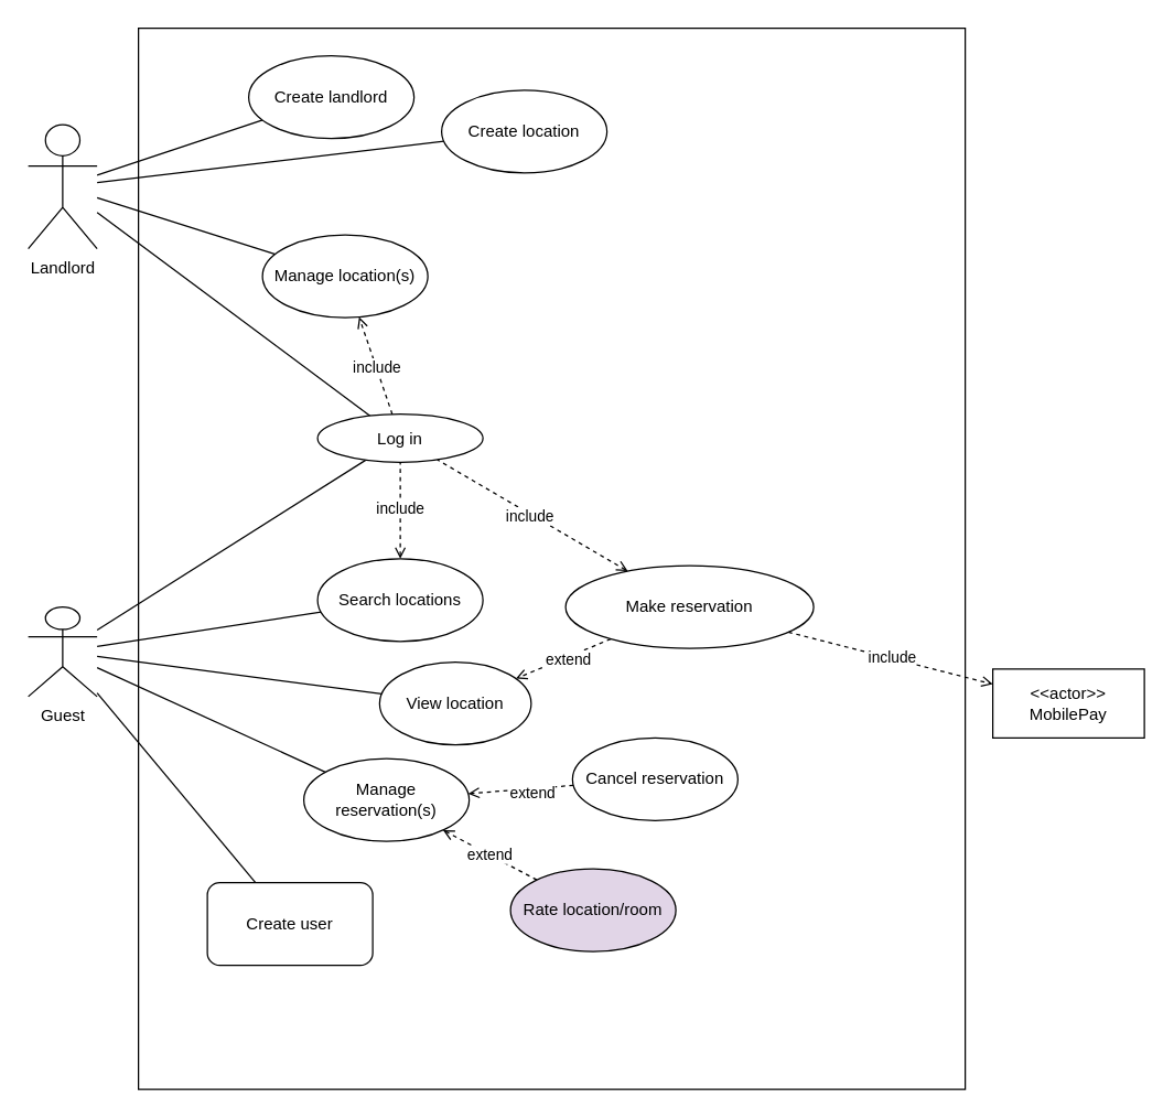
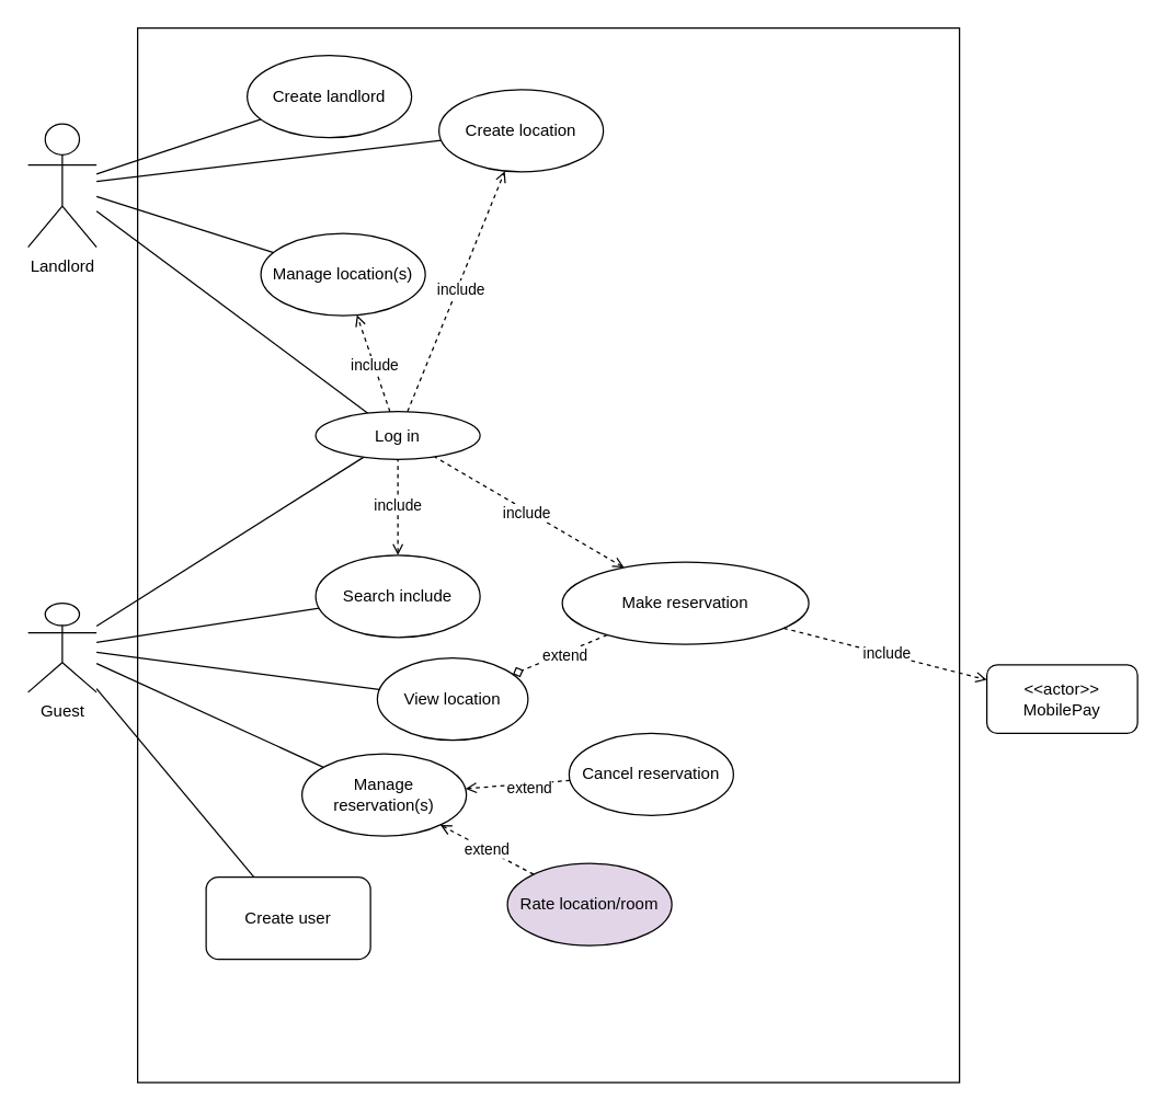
  <mxCell id="0" />
  <mxCell id="1" parent="0" />
  <mxCell id="2" value="" style="rounded=0;whiteSpace=wrap;html=1;" parent="1" vertex="1"><mxGeometry x="100" y="20" width="600" height="770" as="geometry" /></mxCell>
  <mxCell id="3" style="rounded=0;orthogonalLoop=1;jettySize=auto;html=1;endArrow=none;endFill=0;" parent="1" source="8" target="16" edge="1"><mxGeometry relative="1" as="geometry" /></mxCell>
  <mxCell id="4" style="rounded=0;orthogonalLoop=1;jettySize=auto;html=1;endArrow=none;endFill=0;" parent="1" source="8" target="27" edge="1"><mxGeometry relative="1" as="geometry" /></mxCell>
  <mxCell id="5" style="rounded=0;orthogonalLoop=1;jettySize=auto;html=1;endArrow=none;endFill=0;" parent="1" source="8" target="24" edge="1"><mxGeometry relative="1" as="geometry" /></mxCell>
  <mxCell id="6" style="rounded=0;orthogonalLoop=1;jettySize=auto;html=1;endArrow=none;endFill=0;" parent="1" source="8" target="25" edge="1"><mxGeometry relative="1" as="geometry" /></mxCell>
  <mxCell id="7" style="rounded=0;orthogonalLoop=1;jettySize=auto;html=1;endArrow=none;endFill=0;" parent="1" source="8" target="30" edge="1"><mxGeometry relative="1" as="geometry" /></mxCell>
  <mxCell id="8" value="Guest" style="shape=umlActor;verticalLabelPosition=bottom;verticalAlign=top;html=1;outlineConnect=0;" parent="1" vertex="1"><mxGeometry x="20" y="440" width="50" height="65" as="geometry" /></mxCell>
  <mxCell id="9" style="rounded=0;orthogonalLoop=1;jettySize=auto;html=1;endArrow=none;endFill=0;" parent="1" source="13" target="26" edge="1"><mxGeometry relative="1" as="geometry" /></mxCell>
  <mxCell id="10" style="rounded=0;orthogonalLoop=1;jettySize=auto;html=1;endArrow=none;endFill=0;" parent="1" source="13" target="28" edge="1"><mxGeometry relative="1" as="geometry" /></mxCell>
  <mxCell id="11" style="rounded=0;orthogonalLoop=1;jettySize=auto;html=1;endArrow=none;endFill=0;" parent="1" source="13" target="29" edge="1"><mxGeometry relative="1" as="geometry" /></mxCell>
  <mxCell id="12" style="rounded=0;orthogonalLoop=1;jettySize=auto;html=1;endArrow=none;endFill=0;" parent="1" source="13" target="24" edge="1"><mxGeometry relative="1" as="geometry" /></mxCell>
  <mxCell id="13" value="Landlord" style="shape=umlActor;verticalLabelPosition=bottom;verticalAlign=top;html=1;outlineConnect=0;" parent="1" vertex="1"><mxGeometry x="20" y="90" width="50" height="90" as="geometry" /></mxCell>
  <mxCell id="14" style="rounded=0;orthogonalLoop=1;jettySize=auto;html=1;startArrow=open;startFill=0;endArrow=none;endFill=0;dashed=1;" parent="1" source="16" target="24" edge="1"><mxGeometry relative="1" as="geometry" /></mxCell>
  <mxCell id="15" value="include" style="edgeLabel;html=1;align=center;verticalAlign=middle;resizable=0;points=[];" parent="14" vertex="1" connectable="0"><mxGeometry x="0.071" y="1" relative="1" as="geometry"><mxPoint as="offset" /></mxGeometry></mxCell>
- <mxCell id="16" value="Search locations" style="ellipse;whiteSpace=wrap;html=1;" parent="1" vertex="1"><mxGeometry x="230" y="405" width="120" height="60" as="geometry" /></mxCell>
+ <mxCell id="16" value="Search include" style="ellipse;whiteSpace=wrap;html=1;" parent="1" vertex="1"><mxGeometry x="230" y="405" width="120" height="60" as="geometry" /></mxCell>
  <mxCell id="17" style="rounded=0;orthogonalLoop=1;jettySize=auto;html=1;dashed=1;endArrow=open;endFill=0;" parent="1" source="19" target="25" edge="1"><mxGeometry relative="1" as="geometry" /></mxCell>
  <mxCell id="18" value="extend" style="edgeLabel;html=1;align=center;verticalAlign=middle;resizable=0;points=[];" parent="17" vertex="1" connectable="0"><mxGeometry x="0.174" y="2" relative="1" as="geometry"><mxPoint x="15" as="offset" /></mxGeometry></mxCell>
  <mxCell id="19" value="Cancel reservation" style="ellipse;whiteSpace=wrap;html=1;" parent="1" vertex="1"><mxGeometry x="415" y="535" width="120" height="60" as="geometry" /></mxCell>
+ <mxCell id="20" style="rounded=0;orthogonalLoop=1;jettySize=auto;html=1;dashed=1;endArrow=open;endFill=0;" parent="1" source="24" target="26" edge="1"><mxGeometry relative="1" as="geometry" /></mxCell>
+ <mxCell id="21" value="include" style="edgeLabel;html=1;align=center;verticalAlign=middle;resizable=0;points=[];" parent="20" vertex="1" connectable="0"><mxGeometry x="0.022" y="-2" relative="1" as="geometry"><mxPoint as="offset" /></mxGeometry></mxCell>
  <mxCell id="22" style="rounded=0;orthogonalLoop=1;jettySize=auto;html=1;dashed=1;endArrow=open;endFill=0;" parent="1" source="24" target="28" edge="1"><mxGeometry relative="1" as="geometry"><Array as="points" /></mxGeometry></mxCell>
  <mxCell id="23" value="include" style="edgeLabel;html=1;align=center;verticalAlign=middle;resizable=0;points=[];" parent="22" vertex="1" connectable="0"><mxGeometry x="0.027" y="3" relative="1" as="geometry"><mxPoint x="3" as="offset" /></mxGeometry></mxCell>
  <mxCell id="24" value="Log in" style="ellipse;whiteSpace=wrap;html=1;" parent="1" vertex="1"><mxGeometry x="230" y="300" width="120" height="35" as="geometry" /></mxCell>
  <mxCell id="25" value="Manage &lt;br&gt;reservation(s)" style="ellipse;whiteSpace=wrap;html=1;" parent="1" vertex="1"><mxGeometry x="220" y="550" width="120" height="60" as="geometry" /></mxCell>
  <mxCell id="26" value="Create location" style="ellipse;whiteSpace=wrap;html=1;" parent="1" vertex="1"><mxGeometry x="320" y="65" width="120" height="60" as="geometry" /></mxCell>
  <mxCell id="27" value="View location" style="ellipse;whiteSpace=wrap;html=1;" parent="1" vertex="1"><mxGeometry x="275" y="480" width="110" height="60" as="geometry" /></mxCell>
  <mxCell id="28" value="Manage location(s)" style="ellipse;whiteSpace=wrap;html=1;" parent="1" vertex="1"><mxGeometry x="190" y="170" width="120" height="60" as="geometry" /></mxCell>
  <mxCell id="29" value="Create landlord" style="ellipse;whiteSpace=wrap;html=1;" parent="1" vertex="1"><mxGeometry x="180" y="40" width="120" height="60" as="geometry" /></mxCell>
  <mxCell id="30" value="Create user" style="whiteSpace=wrap;html=1;rounded=1;" parent="1" vertex="1"><mxGeometry x="150" y="640" width="120" height="60" as="geometry" /></mxCell>
- <mxCell id="31" style="rounded=0;orthogonalLoop=1;jettySize=auto;html=1;dashed=1;endArrow=open;endFill=0;" parent="1" source="37" target="27" edge="1"><mxGeometry relative="1" as="geometry" /></mxCell>
+ <mxCell id="31" style="rounded=0;orthogonalLoop=1;jettySize=auto;html=1;dashed=1;endArrow=diamond;endFill=0;" parent="1" source="37" target="27" edge="1"><mxGeometry relative="1" as="geometry" /></mxCell>
  <mxCell id="32" value="extend" style="edgeLabel;html=1;align=center;verticalAlign=middle;resizable=0;points=[];" parent="31" vertex="1" connectable="0"><mxGeometry x="-0.021" relative="1" as="geometry"><mxPoint x="3" as="offset" /></mxGeometry></mxCell>
  <mxCell id="33" style="rounded=0;orthogonalLoop=1;jettySize=auto;html=1;endArrow=none;endFill=0;dashed=1;startArrow=open;startFill=0;" parent="1" source="37" target="24" edge="1"><mxGeometry relative="1" as="geometry" /></mxCell>
  <mxCell id="34" value="include" style="edgeLabel;html=1;align=center;verticalAlign=middle;resizable=0;points=[];" parent="33" vertex="1" connectable="0"><mxGeometry x="0.029" y="1" relative="1" as="geometry"><mxPoint as="offset" /></mxGeometry></mxCell>
  <mxCell id="35" style="rounded=0;orthogonalLoop=1;jettySize=auto;html=1;dashed=1;endArrow=open;endFill=0;" parent="1" source="37" target="38" edge="1"><mxGeometry relative="1" as="geometry"><mxPoint x="408.73" y="-0.319" as="targetPoint" /></mxGeometry></mxCell>
  <mxCell id="36" value="include" style="edgeLabel;html=1;align=center;verticalAlign=middle;resizable=0;points=[];" parent="35" vertex="1" connectable="0"><mxGeometry x="0.006" y="1" relative="1" as="geometry"><mxPoint as="offset" /></mxGeometry></mxCell>
  <mxCell id="37" value="Make reservation" style="ellipse;whiteSpace=wrap;html=1;" parent="1" vertex="1"><mxGeometry x="410" y="410" width="180" height="60" as="geometry" /></mxCell>
- <mxCell id="38" value="&amp;lt;&amp;lt;actor&amp;gt;&amp;gt;&lt;br&gt;MobilePay" style="html=1;whiteSpace=wrap;" parent="1" vertex="1"><mxGeometry x="720" y="485" width="110" height="50" as="geometry" /></mxCell>
+ <mxCell id="38" value="&amp;lt;&amp;lt;actor&amp;gt;&amp;gt;&lt;br&gt;MobilePay" style="html=1;whiteSpace=wrap;rounded=1;" parent="1" vertex="1"><mxGeometry x="720" y="485" width="110" height="50" as="geometry" /></mxCell>
  <mxCell id="39" style="rounded=0;orthogonalLoop=1;jettySize=auto;html=1;dashed=1;endArrow=open;endFill=0;strokeColor=default;" edge="1" parent="1" source="41" target="25"><mxGeometry relative="1" as="geometry" /></mxCell>
  <mxCell id="40" value="extend" style="edgeLabel;html=1;align=center;verticalAlign=middle;resizable=0;points=[];" vertex="1" connectable="0" parent="39"><mxGeometry x="0.005" y="-3" relative="1" as="geometry"><mxPoint x="-2" y="2" as="offset" /></mxGeometry></mxCell>
  <mxCell id="41" value="Rate location/room" style="ellipse;whiteSpace=wrap;html=1;fillColor=#e1d5e7;" vertex="1" parent="1"><mxGeometry x="370" y="630" width="120" height="60" as="geometry" /></mxCell>
